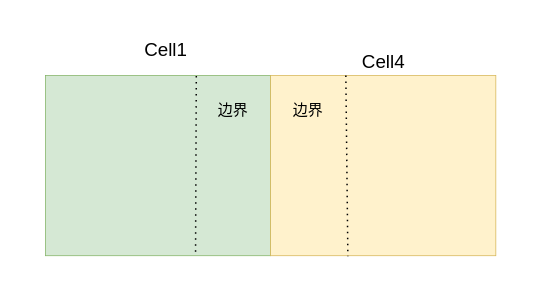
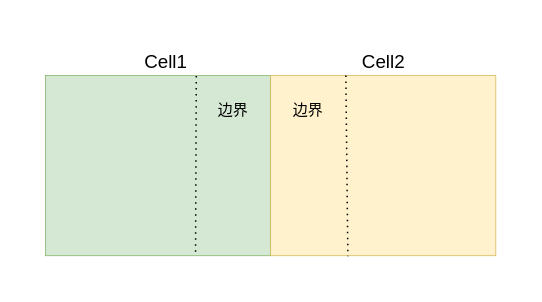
  <mxCell id="0" />
  <mxCell id="1" parent="0" />
  <mxCell id="2" value="" style="rounded=0;whiteSpace=wrap;html=1;fillColor=none;strokeColor=none;" parent="1" vertex="1"><mxGeometry x="20" y="20" width="680" height="360" as="geometry" /></mxCell>
- <mxCell id="3" value="Cell1" style="text;html=1;align=center;verticalAlign=middle;resizable=0;points=[];autosize=1;strokeColor=none;fillColor=none;fontSize=25;" parent="1" vertex="1"><mxGeometry x="180" y="45" width="80" height="40" as="geometry" /></mxCell>
- <mxCell id="4" value="Cell4" style="text;html=1;align=center;verticalAlign=middle;resizable=0;points=[];autosize=1;strokeColor=none;fillColor=none;fontSize=25;" parent="1" vertex="1"><mxGeometry x="470" y="60" width="80" height="40" as="geometry" /></mxCell>
+ <mxCell id="3" value="Cell1" style="text;html=1;align=center;verticalAlign=middle;resizable=0;points=[];autosize=1;strokeColor=none;fillColor=none;fontSize=25;" parent="1" vertex="1"><mxGeometry x="180" y="60" width="80" height="40" as="geometry" /></mxCell>
+ <mxCell id="4" value="Cell2" style="text;html=1;align=center;verticalAlign=middle;resizable=0;points=[];autosize=1;strokeColor=none;fillColor=none;fontSize=25;" parent="1" vertex="1"><mxGeometry x="470" y="60" width="80" height="40" as="geometry" /></mxCell>
  <mxCell id="5" value="" style="rounded=0;whiteSpace=wrap;html=1;fillColor=#d5e8d4;strokeColor=#82b366;" vertex="1" parent="1"><mxGeometry x="60" y="100" width="300" height="240" as="geometry" /></mxCell>
  <mxCell id="6" value="" style="endArrow=none;dashed=1;html=1;dashPattern=1 3;strokeWidth=2;rounded=0;entryX=0;entryY=0;entryDx=0;entryDy=0;exitX=0.67;exitY=0.003;exitDx=0;exitDy=0;exitPerimeter=0;" edge="1" parent="1" source="5"><mxGeometry width="50" height="50" relative="1" as="geometry"><mxPoint x="340" y="50" as="sourcePoint" /><mxPoint x="260" y="340" as="targetPoint" /></mxGeometry></mxCell>
  <mxCell id="7" value="" style="rounded=0;whiteSpace=wrap;html=1;fillColor=#fff2cc;strokeColor=#d6b656;" vertex="1" parent="1"><mxGeometry x="360" y="100" width="300" height="240" as="geometry" /></mxCell>
  <mxCell id="8" value="" style="endArrow=none;dashed=1;html=1;dashPattern=1 3;strokeWidth=2;rounded=0;entryX=0.343;entryY=1.003;entryDx=0;entryDy=0;exitX=0.334;exitY=0;exitDx=0;exitDy=0;exitPerimeter=0;entryPerimeter=0;" edge="1" parent="1" source="7" target="7"><mxGeometry width="50" height="50" relative="1" as="geometry"><mxPoint x="271" y="-129" as="sourcePoint" /><mxPoint x="270" y="110" as="targetPoint" /></mxGeometry></mxCell>
  <mxCell id="9" value="边界" style="text;strokeColor=none;align=center;fillColor=none;html=1;verticalAlign=middle;whiteSpace=wrap;rounded=0;fontSize=20;" vertex="1" parent="1"><mxGeometry x="280" y="130" width="60" height="30" as="geometry" /></mxCell>
  <mxCell id="10" value="边界" style="text;strokeColor=none;align=center;fillColor=none;html=1;verticalAlign=middle;whiteSpace=wrap;rounded=0;fontSize=20;" vertex="1" parent="1"><mxGeometry x="380" y="130" width="60" height="30" as="geometry" /></mxCell>
